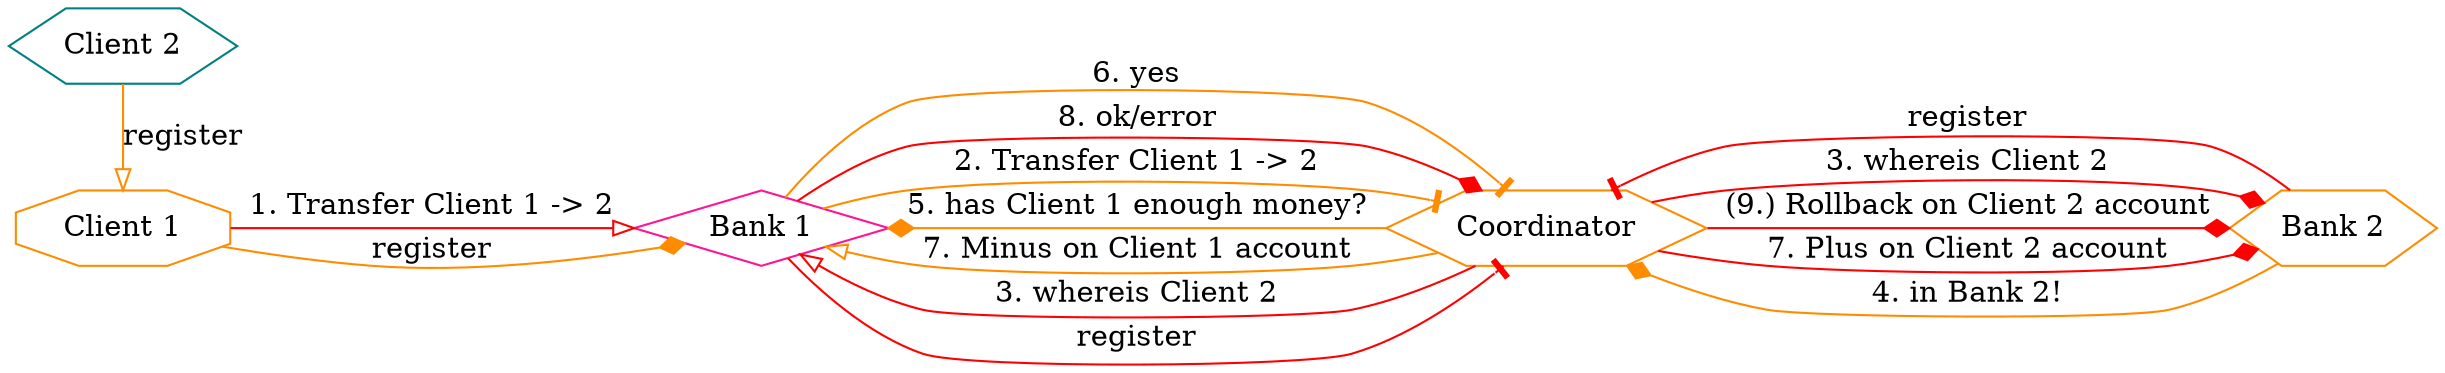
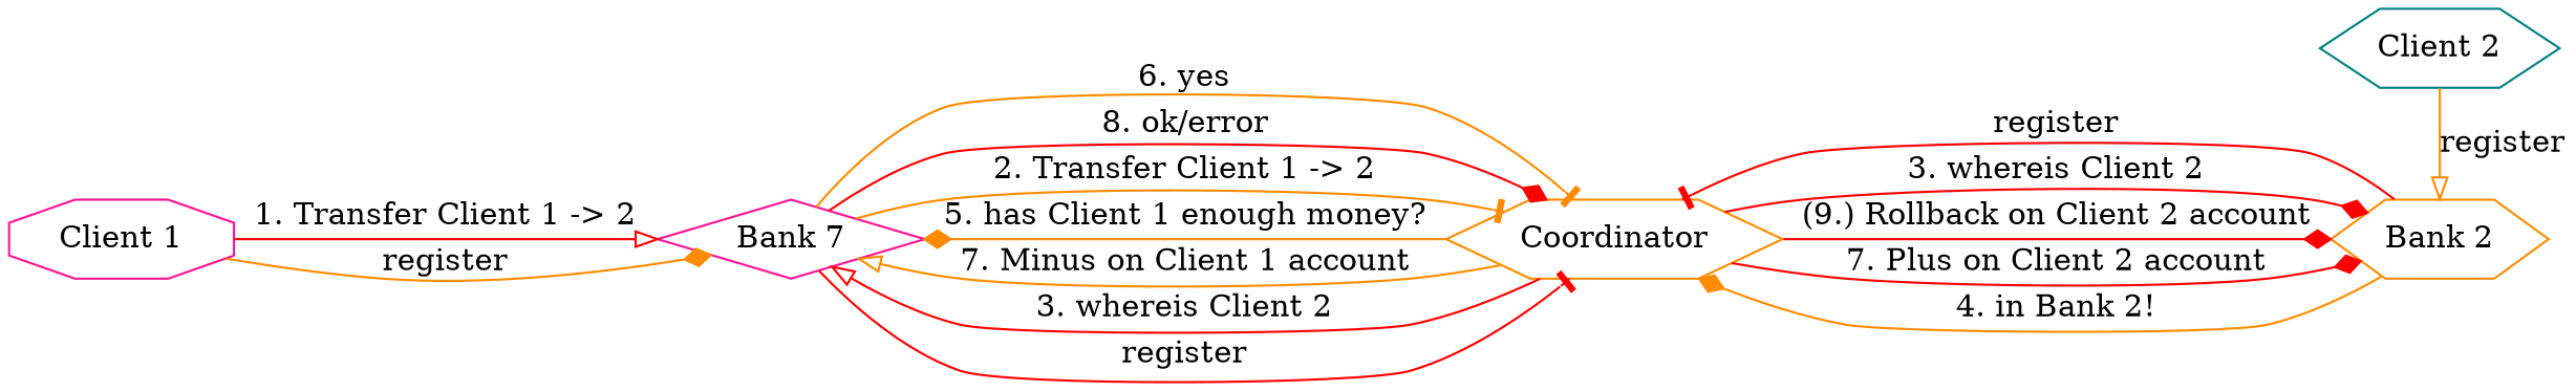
  digraph {
    node [color=deeppink shape=hexagon]
    edge [arrowhead=diamond color=red weight=2]
-   n1 [label="Bank 1" shape=diamond]
+   n1 [label="Bank 7" shape=diamond]
    n2 [color=darkorange label=Coordinator]
    n3 [color=darkorange label="Bank 2"]
-   n4 [color=darkorange label="Client 1" shape=octagon]
+   n4 [label="Client 1" shape=octagon]
    n5 [color=teal label="Client 2"]
    subgraph sub_1 {
      rank=same
      n1
      n2
      n3
      n4
    }
    n1 -> n2 [arrowhead=tee color=darkorange label="2. Transfer Client 1 -> 2"]
    n1 -> n2 [arrowhead=tee color=darkorange label="6. yes"]
    n1 -> n2 [label="8. ok/error"]
    n1 -> n2 [arrowhead=tee label=register weight=""]
    n2 -> n1 [arrowhead=onormal label="3. whereis Client 2"]
    n2 -> n1 [color=darkorange label="5. has Client 1 enough money?"]
    n2 -> n1 [arrowhead=onormal color=darkorange label="7. Minus on Client 1 account"]
    n2 -> n3 [label="3. whereis Client 2" weight=1]
    n2 -> n3 [label="7. Plus on Client 2 account" weight=1]
    n2 -> n3 [label="(9.) Rollback on Client 2 account" weight=1]
    n3 -> n2 [color=darkorange label="4. in Bank 2!"]
    n3 -> n2 [arrowhead=tee label=register weight=""]
    n4 -> n1 [arrowhead=onormal label="1. Transfer Client 1 -> 2"]
    n4 -> n1 [color=darkorange label=register weight=""]
-   n5 -> n4 [arrowhead=onormal color=darkorange label=register weight=""]
+   n5 -> n3 [arrowhead=onormal color=darkorange label=register weight=""]
  }
